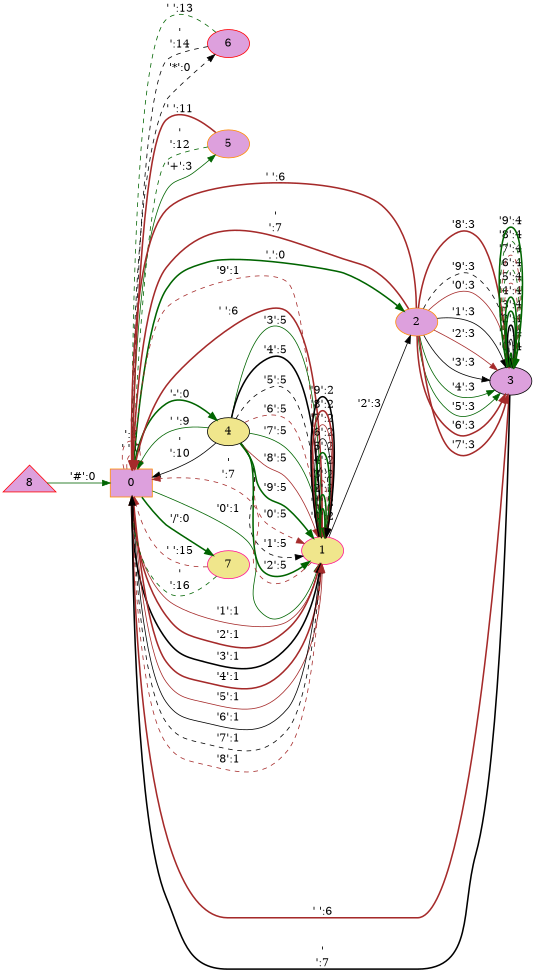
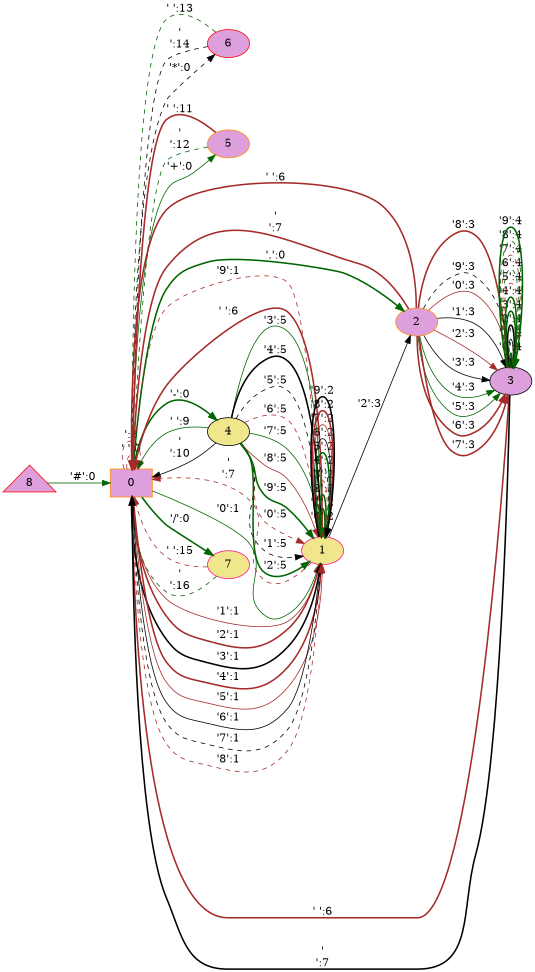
  digraph {
    rankdir=LR
    shape=circle
    node [color=darkorange fillcolor=plum style=filled]
    edge [color=brown style=bold]
    0 [shape=box]
    6 [color=red]
    5
    4 [color=black fillcolor=khaki]
    2
    7 [color=deeppink fillcolor=khaki]
    1 [color=deeppink fillcolor=khaki]
    8 [color=red shape=triangle]
    3 [color=black]
    0 -> 0 [label="' ':0" style=dashed]
    0 -> 0 [label="'\n':8" style=dashed]
    0 -> 6 [color=black label="'*':0" style=dashed]
-   0 -> 5 [color=darkgreen label="'+':3" style=solid]
+   0 -> 5 [color=darkgreen label="'+':0" style=solid]
    0 -> 4 [color=darkgreen label="'-':0"]
    0 -> 2 [color=darkgreen label="'.':0"]
    0 -> 7 [color=darkgreen label="'/':0"]
    0 -> 1 [color=darkgreen label="'0':1" style=solid]
    0 -> 1 [label="'1':1" style=solid]
    0 -> 1 [label="'2':1"]
    0 -> 1 [color=black label="'3':1"]
    0 -> 1 [label="'4':1"]
    0 -> 1 [label="'5':1" style=solid]
    0 -> 1 [color=black label="'6':1" style=solid]
    0 -> 1 [color=black label="'7':1" style=dashed]
    0 -> 1 [label="'8':1" style=dashed]
    0 -> 1 [label="'9':1" style=dashed]
    6 -> 0 [color=darkgreen label="' ':13" style=dashed]
    6 -> 0 [color=black label="'\n':14" style=dashed]
    5 -> 0 [label="' ':11"]
    5 -> 0 [color=darkgreen label="'\n':12" style=dashed]
    4 -> 0 [color=darkgreen label="' ':9" style=solid]
    4 -> 0 [color=black label="'\n':10" style=solid]
    4 -> 1 [label="'0':5" style=dashed]
    4 -> 1 [color=black label="'1':5" style=dashed]
    4 -> 1 [color=darkgreen label="'2':5"]
    4 -> 1 [color=darkgreen label="'3':5" style=solid]
    4 -> 1 [color=black label="'4':5"]
    4 -> 1 [color=black label="'5':5" style=dashed]
    4 -> 1 [label="'6':5" style=dashed]
    4 -> 1 [color=darkgreen label="'7':5" style=solid]
    4 -> 1 [label="'8':5" style=solid]
    4 -> 1 [color=darkgreen label="'9':5"]
    2 -> 0 [label="' ':6"]
    2 -> 0 [label="'\n':7"]
    2 -> 3 [label="'0':3" style=solid]
    2 -> 3 [color=black label="'1':3" style=solid]
    2 -> 3 [label="'2':3" style=solid]
    2 -> 3 [color=black label="'3':3" style=solid]
    2 -> 3 [color=darkgreen label="'4':3" style=solid]
    2 -> 3 [color=darkgreen label="'5':3" style=solid]
    2 -> 3 [label="'6':3"]
    2 -> 3 [label="'7':3"]
    2 -> 3 [label="'8':3"]
    2 -> 3 [color=black label="'9':3" style=dashed]
    7 -> 0 [label="' ':15" style=dashed]
    7 -> 0 [color=darkgreen label="'\n':16" style=dashed]
    1 -> 0 [label="' ':6"]
    1 -> 0 [label="'\n':7" style=dashed]
    1 -> 2 [color=black label="'2':3" style=solid]
    1 -> 1 [label="'0':2" style=dashed]
    1 -> 1 [color=darkgreen label="'1':2"]
    1 -> 1 [color=darkgreen label="'2':2"]
    1 -> 1 [label="'3':2" style=dashed]
    1 -> 1 [color=black label="'4':2" style=dashed]
    1 -> 1 [color=darkgreen label="'5':2"]
    1 -> 1 [color=black label="'6':2" style=solid]
    1 -> 1 [label="'7':2" style=solid]
    1 -> 1 [label="'8':2"]
    1 -> 1 [color=black label="'9':2"]
    8 -> 0 [color=darkgreen label="'#':0" style=solid]
    3 -> 0 [label="' ':6"]
    3 -> 0 [color=black label="'\n':7"]
    3 -> 3 [color=darkgreen label="'0':4"]
    3 -> 3 [color=black label="'1':4" style=solid]
    3 -> 3 [color=black label="'2':4"]
    3 -> 3 [color=darkgreen label="'3':4"]
    3 -> 3 [color=darkgreen label="'4':4"]
    3 -> 3 [label="'5':4" style=dashed]
    3 -> 3 [color=darkgreen label="'6':4" style=dashed]
    3 -> 3 [label="'7':4" style=dashed]
    3 -> 3 [color=darkgreen label="'8':4" style=dashed]
    3 -> 3 [color=darkgreen label="'9':4"]
  }
